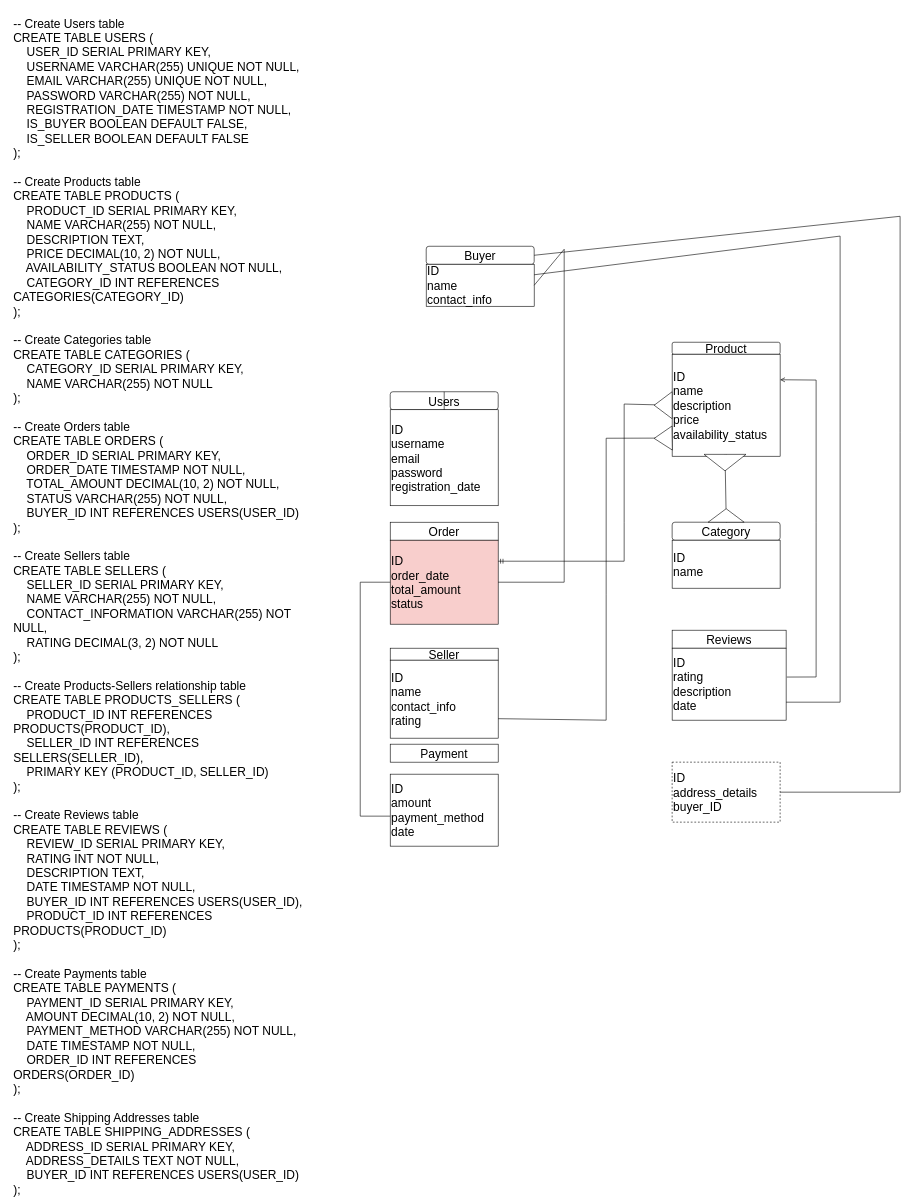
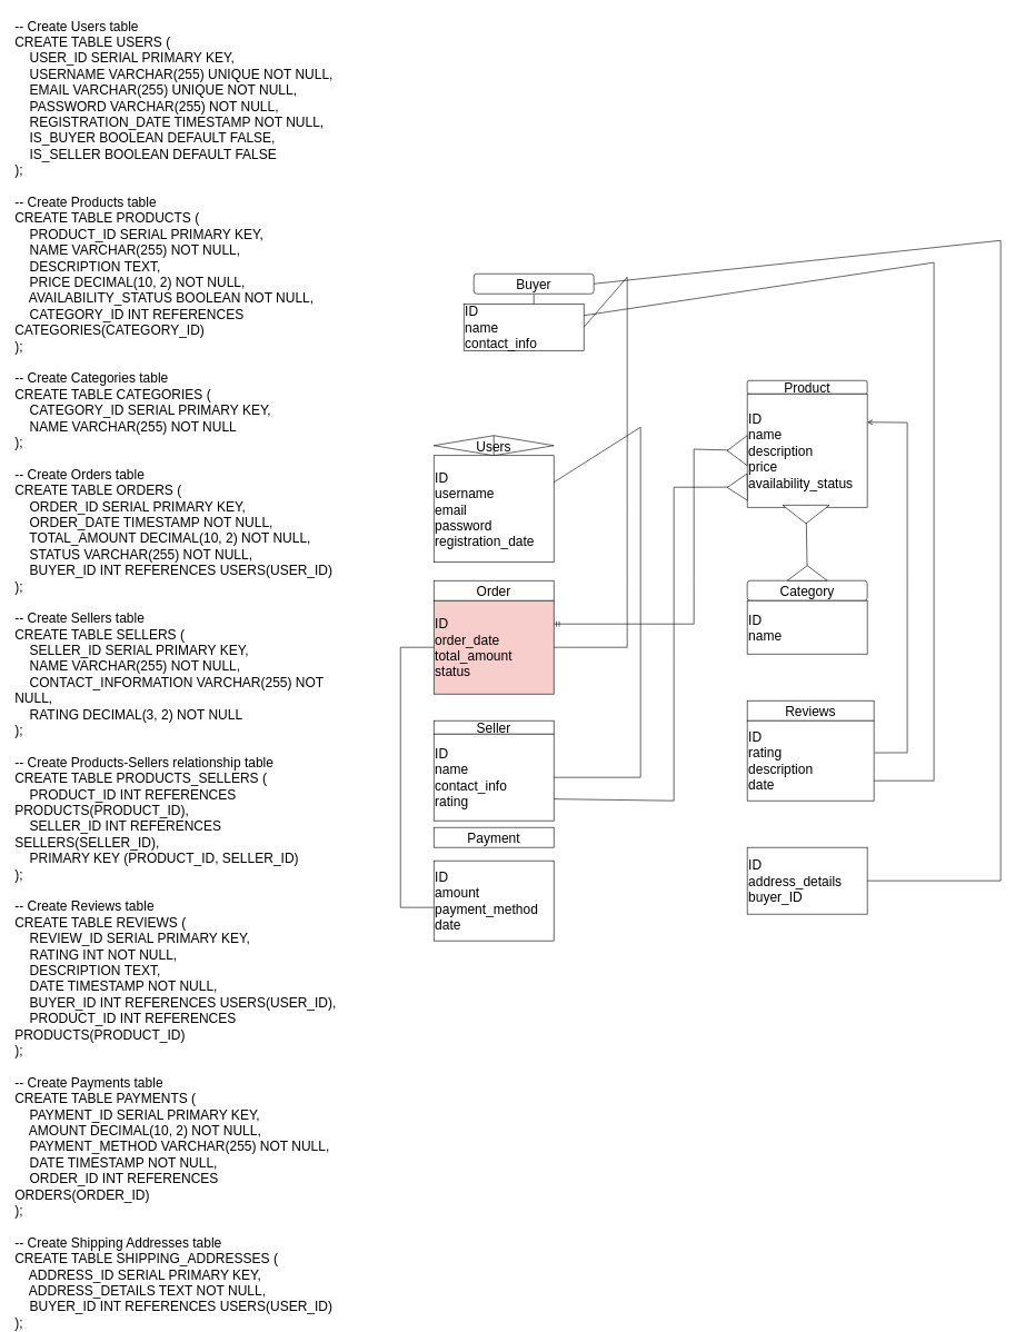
  <mxCell id="0" />
  <mxCell id="1" parent="0" />
- <mxCell id="2" value="Users" style="rounded=1;whiteSpace=wrap;html=1;fontSize=20;" parent="1" vertex="1"><mxGeometry x="650" y="652.5" width="180" height="30" as="geometry" /></mxCell>
+ <mxCell id="2" value="Users" style="rhombus;whiteSpace=wrap;html=1;fontSize=20;" parent="1" vertex="1"><mxGeometry x="650" y="652.5" width="180" height="30" as="geometry" /></mxCell>
  <mxCell id="3" value="ID&lt;br&gt;username&lt;br&gt;email&lt;br&gt;password&lt;br&gt;registration_date" style="rounded=0;whiteSpace=wrap;html=1;fontSize=20;labelPosition=center;verticalLabelPosition=middle;align=left;verticalAlign=middle;" parent="1" vertex="1"><mxGeometry x="650" y="682.5" width="180" height="160" as="geometry" /></mxCell>
  <mxCell id="4" value="Product" style="rounded=1;whiteSpace=wrap;html=1;fontSize=20;" parent="1" vertex="1"><mxGeometry x="1120" y="570" width="180" height="20" as="geometry" /></mxCell>
  <mxCell id="5" value="ID&lt;br&gt;name&lt;br&gt;description&lt;br&gt;price&lt;br&gt;availability_status" style="rounded=0;whiteSpace=wrap;html=1;fontSize=20;align=left;" parent="1" vertex="1"><mxGeometry x="1120" width="180" height="170" as="geometry" y="590" /></mxCell>
  <mxCell id="6" value="Category" style="rounded=1;whiteSpace=wrap;html=1;fontSize=20;" parent="1" vertex="1"><mxGeometry x="1120" y="870" width="180" height="30" as="geometry" /></mxCell>
  <mxCell id="7" value="ID&lt;br&gt;name" style="rounded=0;whiteSpace=wrap;html=1;fontSize=20;align=left;" parent="1" vertex="1"><mxGeometry x="1120" y="900" width="180" height="80" as="geometry" /></mxCell>
  <mxCell id="8" value="Order" style="rounded=0;whiteSpace=wrap;html=1;fontSize=20;" parent="1" vertex="1"><mxGeometry x="650" y="870" width="180" height="30" as="geometry" /></mxCell>
  <mxCell id="9" value="ID&lt;br&gt;order_date&lt;br&gt;total_amount&lt;br&gt;status" style="rounded=0;whiteSpace=wrap;html=1;fontSize=20;align=left;fillColor=#f8cecc;" parent="1" vertex="1"><mxGeometry x="650" y="900" width="180" height="140" as="geometry" /></mxCell>
  <mxCell id="10" value="Seller" style="rounded=0;whiteSpace=wrap;html=1;fontSize=20;" parent="1" vertex="1"><mxGeometry x="650" y="1080" width="180" height="20" as="geometry" /></mxCell>
  <mxCell id="11" value="ID&lt;br&gt;name&lt;br&gt;contact_info&lt;br&gt;rating" style="rounded=0;whiteSpace=wrap;html=1;fontSize=20;align=left;" parent="1" vertex="1"><mxGeometry x="650" y="1100" width="180" height="130" as="geometry" /></mxCell>
  <mxCell id="12" value="Reviews" style="rounded=0;whiteSpace=wrap;html=1;fontSize=20;" parent="1" vertex="1"><mxGeometry x="1120" y="1050" width="190" height="30" as="geometry" /></mxCell>
  <mxCell id="13" value="ID&lt;br&gt;rating&lt;br&gt;description&lt;br&gt;date" style="rounded=0;whiteSpace=wrap;html=1;fontSize=20;align=left;" parent="1" vertex="1"><mxGeometry x="1120" y="1080" width="190" height="120" as="geometry" /></mxCell>
  <mxCell id="14" value="Payment" style="rounded=0;whiteSpace=wrap;html=1;fontSize=20;" parent="1" vertex="1"><mxGeometry x="650" y="1240" width="180" height="30" as="geometry" /></mxCell>
  <mxCell id="15" value="ID&lt;br&gt;amount&lt;br&gt;payment_method&lt;br&gt;date" style="rounded=0;whiteSpace=wrap;html=1;fontSize=20;align=left;" parent="1" vertex="1"><mxGeometry x="650" y="1290" width="180" height="120" as="geometry" /></mxCell>
- <mxCell id="16" value="ID&lt;br&gt;address_details&lt;br&gt;buyer_ID" style="rounded=0;whiteSpace=wrap;html=1;fontSize=20;align=left;dashed=1;" parent="1" vertex="1"><mxGeometry x="1120" y="1270" width="180" height="100" as="geometry" /></mxCell>
+ <mxCell id="16" value="ID&lt;br&gt;address_details&lt;br&gt;buyer_ID" style="rounded=0;whiteSpace=wrap;html=1;fontSize=20;align=left;" parent="1" vertex="1"><mxGeometry x="1120" y="1270" width="180" height="100" as="geometry" /></mxCell>
+ <mxCell id="17" value="" style="endArrow=none;html=1;rounded=0;entryX=1;entryY=0.25;entryDx=0;entryDy=0;exitX=1;exitY=0.5;exitDx=0;exitDy=0;" parent="1" source="11" target="3" edge="1"><mxGeometry width="50" height="50" relative="1" as="geometry"><mxPoint x="1090" y="1120" as="sourcePoint" /><mxPoint x="1140" y="1070" as="targetPoint" /><Array as="points"><mxPoint x="960" y="1165" /><mxPoint x="960" y="870" /><mxPoint x="960" y="760" /><mxPoint x="960" y="640" /></Array></mxGeometry></mxCell>
  <mxCell id="18" value="" style="endArrow=none;html=1;rounded=0;entryX=0.5;entryY=1;entryDx=0;entryDy=0;" parent="1" source="22" target="5" edge="1"><mxGeometry width="50" height="50" relative="1" as="geometry"><mxPoint x="1210" y="870" as="sourcePoint" /><mxPoint x="1140" y="1070" as="targetPoint" /></mxGeometry></mxCell>
  <mxCell id="19" value="" style="endArrow=none;html=1;rounded=0;entryX=0.5;entryY=1;entryDx=0;entryDy=0;" parent="1" target="20" edge="1"><mxGeometry width="50" height="50" relative="1" as="geometry"><mxPoint x="1210" y="870" as="sourcePoint" /><mxPoint x="1210" y="760" as="targetPoint" /></mxGeometry></mxCell>
  <mxCell id="20" value="" style="triangle;whiteSpace=wrap;html=1;rotation=-90;" parent="1" vertex="1"><mxGeometry x="1198.75" y="828.75" width="22.5" height="60" as="geometry" /></mxCell>
  <mxCell id="21" value="" style="endArrow=none;html=1;rounded=0;entryX=0;entryY=0.5;entryDx=0;entryDy=0;" parent="1" source="20" target="22" edge="1"><mxGeometry width="50" height="50" relative="1" as="geometry"><mxPoint x="1210" y="848" as="sourcePoint" /><mxPoint x="1210" y="760" as="targetPoint" /></mxGeometry></mxCell>
  <mxCell id="22" value="" style="triangle;whiteSpace=wrap;html=1;rotation=90;" parent="1" vertex="1"><mxGeometry x="1194.38" y="735.63" width="27.5" height="70" as="geometry" /></mxCell>
  <mxCell id="23" style="edgeStyle=orthogonalEdgeStyle;rounded=0;orthogonalLoop=1;jettySize=auto;html=1;entryX=0.444;entryY=0.444;entryDx=0;entryDy=0;entryPerimeter=0;" parent="1" source="24" target="25" edge="1"><mxGeometry relative="1" as="geometry" /></mxCell>
  <mxCell id="24" value="Buyer" style="whiteSpace=wrap;html=1;fontSize=20;rounded=1;" parent="1" vertex="1"><mxGeometry x="710" y="410" width="180" height="30" as="geometry" /></mxCell>
- <mxCell id="25" value="ID&lt;br&gt;name&lt;br&gt;contact_info" style="rounded=0;whiteSpace=wrap;html=1;fontSize=20;align=left;" parent="1" vertex="1"><mxGeometry x="710" y="440" width="180" height="70" as="geometry" /></mxCell>
+ <mxCell id="25" value="ID&lt;br&gt;name&lt;br&gt;contact_info" style="rounded=0;whiteSpace=wrap;html=1;fontSize=20;align=left;" parent="1" vertex="1"><mxGeometry x="695" y="455" width="180" height="70" as="geometry" /></mxCell>
  <mxCell id="26" value="" style="endArrow=none;html=1;rounded=0;exitX=0.5;exitY=0;exitDx=0;exitDy=0;" parent="1" source="2" target="3" edge="1"><mxGeometry width="50" height="50" relative="1" as="geometry"><mxPoint x="750" y="560" as="sourcePoint" /><mxPoint x="890" y="290" as="targetPoint" /></mxGeometry></mxCell>
  <mxCell id="27" value="" style="endArrow=none;html=1;rounded=0;exitX=1;exitY=0.5;exitDx=0;exitDy=0;entryX=1;entryY=0.5;entryDx=0;entryDy=0;" parent="1" source="9" target="25" edge="1"><mxGeometry width="50" height="50" relative="1" as="geometry"><mxPoint x="840" y="860" as="sourcePoint" /><mxPoint x="890" y="810" as="targetPoint" /><Array as="points"><mxPoint x="940" y="970" /><mxPoint x="940" y="415" /></Array></mxGeometry></mxCell>
  <mxCell id="28" value="" style="endArrow=ERmany;html=1;rounded=0;entryX=0;entryY=0.5;entryDx=0;entryDy=0;exitX=1;exitY=0.25;exitDx=0;exitDy=0;endFill=0;startArrow=ERmandOne;startFill=0;" parent="1" source="9" target="29" edge="1"><mxGeometry width="50" height="50" relative="1" as="geometry"><mxPoint x="830" y="935" as="sourcePoint" /><mxPoint x="1120" y="675" as="targetPoint" /><Array as="points"><mxPoint x="1040" y="935" /><mxPoint x="1040" y="870" /><mxPoint x="1040" y="673" /></Array></mxGeometry></mxCell>
  <mxCell id="29" value="" style="triangle;whiteSpace=wrap;html=1;rotation=-180;strokeWidth=1;" parent="1" vertex="1"><mxGeometry x="1090" y="652.5" width="30" height="45" as="geometry" /></mxCell>
  <mxCell id="30" value="" style="endArrow=none;html=1;rounded=0;exitX=1;exitY=0.75;exitDx=0;exitDy=0;entryX=0;entryY=0.5;entryDx=0;entryDy=0;" parent="1" source="11" target="31" edge="1"><mxGeometry width="50" height="50" relative="1" as="geometry"><mxPoint x="830" y="1198" as="sourcePoint" /><mxPoint x="1115" y="734" as="targetPoint" /><Array as="points"><mxPoint x="1010" y="1200" /><mxPoint x="1010" y="990" /><mxPoint x="1010" y="730" /></Array></mxGeometry></mxCell>
  <mxCell id="31" value="" style="triangle;whiteSpace=wrap;html=1;rotation=-181;" parent="1" vertex="1"><mxGeometry x="1090" y="710" width="30" height="40" as="geometry" /></mxCell>
  <mxCell id="32" value="" style="endArrow=open;html=1;rounded=0;entryX=1;entryY=0.25;entryDx=0;entryDy=0;exitX=1.006;exitY=0.401;exitDx=0;exitDy=0;exitPerimeter=0;" parent="1" source="13" target="5" edge="1"><mxGeometry width="50" height="50" relative="1" as="geometry"><mxPoint x="1310" y="1110" as="sourcePoint" /><mxPoint x="890" y="890" as="targetPoint" /><Array as="points"><mxPoint x="1360" y="1128" /><mxPoint x="1360" y="870" /><mxPoint x="1360" y="633" /></Array></mxGeometry></mxCell>
  <mxCell id="33" value="" style="endArrow=none;html=1;rounded=0;exitX=1;exitY=0.75;exitDx=0;exitDy=0;entryX=1;entryY=0.25;entryDx=0;entryDy=0;" parent="1" source="13" target="25" edge="1"><mxGeometry width="50" height="50" relative="1" as="geometry"><mxPoint x="840" y="940" as="sourcePoint" /><mxPoint x="890" y="890" as="targetPoint" /><Array as="points"><mxPoint x="1400" y="1170" /><mxPoint x="1400" y="393" /></Array></mxGeometry></mxCell>
  <mxCell id="34" value="" style="endArrow=none;html=1;rounded=0;entryX=0;entryY=0.5;entryDx=0;entryDy=0;" parent="1" target="9" edge="1"><mxGeometry width="50" height="50" relative="1" as="geometry"><mxPoint x="650" y="1360" as="sourcePoint" /><mxPoint x="890" y="1010" as="targetPoint" /><Array as="points"><mxPoint x="600" y="1360" /><mxPoint x="600" y="970" /></Array></mxGeometry></mxCell>
  <mxCell id="35" value="" style="endArrow=none;html=1;rounded=0;exitX=1;exitY=0.5;exitDx=0;exitDy=0;entryX=1;entryY=0.5;entryDx=0;entryDy=0;" parent="1" source="16" target="24" edge="1"><mxGeometry width="50" height="50" relative="1" as="geometry"><mxPoint x="1060" y="880" as="sourcePoint" /><mxPoint x="1110" y="830" as="targetPoint" /><Array as="points"><mxPoint x="1500" y="1320" /><mxPoint x="1500" y="720" /><mxPoint x="1500" y="360" /></Array></mxGeometry></mxCell>
  <mxCell id="36" value="&lt;div&gt;-- Create Users table&lt;/div&gt;&lt;div&gt;CREATE TABLE USERS (&lt;/div&gt;&lt;div&gt;&amp;nbsp; &amp;nbsp; USER_ID SERIAL PRIMARY KEY,&lt;/div&gt;&lt;div&gt;&amp;nbsp; &amp;nbsp; USERNAME VARCHAR(255) UNIQUE NOT NULL,&lt;/div&gt;&lt;div&gt;&amp;nbsp; &amp;nbsp; EMAIL VARCHAR(255) UNIQUE NOT NULL,&lt;/div&gt;&lt;div&gt;&amp;nbsp; &amp;nbsp; PASSWORD VARCHAR(255) NOT NULL,&lt;/div&gt;&lt;div&gt;&amp;nbsp; &amp;nbsp; REGISTRATION_DATE TIMESTAMP NOT NULL,&lt;/div&gt;&lt;div&gt;&amp;nbsp; &amp;nbsp; IS_BUYER BOOLEAN DEFAULT FALSE,&lt;/div&gt;&lt;div&gt;&amp;nbsp; &amp;nbsp; IS_SELLER BOOLEAN DEFAULT FALSE&lt;/div&gt;&lt;div&gt;);&lt;/div&gt;&lt;div&gt;&lt;br&gt;&lt;/div&gt;&lt;div&gt;-- Create Products table&lt;/div&gt;&lt;div&gt;CREATE TABLE PRODUCTS (&lt;/div&gt;&lt;div&gt;&amp;nbsp; &amp;nbsp; PRODUCT_ID SERIAL PRIMARY KEY,&lt;/div&gt;&lt;div&gt;&amp;nbsp; &amp;nbsp; NAME VARCHAR(255) NOT NULL,&lt;/div&gt;&lt;div&gt;&amp;nbsp; &amp;nbsp; DESCRIPTION TEXT,&lt;/div&gt;&lt;div&gt;&amp;nbsp; &amp;nbsp; PRICE DECIMAL(10, 2) NOT NULL,&lt;/div&gt;&lt;div&gt;&amp;nbsp; &amp;nbsp; AVAILABILITY_STATUS BOOLEAN NOT NULL,&lt;/div&gt;&lt;div&gt;&amp;nbsp; &amp;nbsp; CATEGORY_ID INT REFERENCES CATEGORIES(CATEGORY_ID)&lt;/div&gt;&lt;div&gt;);&lt;/div&gt;&lt;div&gt;&lt;br&gt;&lt;/div&gt;&lt;div&gt;-- Create Categories table&lt;/div&gt;&lt;div&gt;CREATE TABLE CATEGORIES (&lt;/div&gt;&lt;div&gt;&amp;nbsp; &amp;nbsp; CATEGORY_ID SERIAL PRIMARY KEY,&lt;/div&gt;&lt;div&gt;&amp;nbsp; &amp;nbsp; NAME VARCHAR(255) NOT NULL&lt;/div&gt;&lt;div&gt;);&lt;/div&gt;&lt;div&gt;&lt;br&gt;&lt;/div&gt;&lt;div&gt;-- Create Orders table&lt;/div&gt;&lt;div&gt;CREATE TABLE ORDERS (&lt;/div&gt;&lt;div&gt;&amp;nbsp; &amp;nbsp; ORDER_ID SERIAL PRIMARY KEY,&lt;/div&gt;&lt;div&gt;&amp;nbsp; &amp;nbsp; ORDER_DATE TIMESTAMP NOT NULL,&lt;/div&gt;&lt;div&gt;&amp;nbsp; &amp;nbsp; TOTAL_AMOUNT DECIMAL(10, 2) NOT NULL,&lt;/div&gt;&lt;div&gt;&amp;nbsp; &amp;nbsp; STATUS VARCHAR(255) NOT NULL,&lt;/div&gt;&lt;div&gt;&amp;nbsp; &amp;nbsp; BUYER_ID INT REFERENCES USERS(USER_ID)&lt;/div&gt;&lt;div&gt;);&lt;/div&gt;&lt;div&gt;&lt;br&gt;&lt;/div&gt;&lt;div&gt;-- Create Sellers table&lt;/div&gt;&lt;div&gt;CREATE TABLE SELLERS (&lt;/div&gt;&lt;div&gt;&amp;nbsp; &amp;nbsp; SELLER_ID SERIAL PRIMARY KEY,&lt;/div&gt;&lt;div&gt;&amp;nbsp; &amp;nbsp; NAME VARCHAR(255) NOT NULL,&lt;/div&gt;&lt;div&gt;&amp;nbsp; &amp;nbsp; CONTACT_INFORMATION VARCHAR(255) NOT NULL,&lt;/div&gt;&lt;div&gt;&amp;nbsp; &amp;nbsp; RATING DECIMAL(3, 2) NOT NULL&lt;/div&gt;&lt;div&gt;);&lt;/div&gt;&lt;div&gt;&lt;br&gt;&lt;/div&gt;&lt;div&gt;-- Create Products-Sellers relationship table&lt;/div&gt;&lt;div&gt;CREATE TABLE PRODUCTS_SELLERS (&lt;/div&gt;&lt;div&gt;&amp;nbsp; &amp;nbsp; PRODUCT_ID INT REFERENCES PRODUCTS(PRODUCT_ID),&lt;/div&gt;&lt;div&gt;&amp;nbsp; &amp;nbsp; SELLER_ID INT REFERENCES SELLERS(SELLER_ID),&lt;/div&gt;&lt;div&gt;&amp;nbsp; &amp;nbsp; PRIMARY KEY (PRODUCT_ID, SELLER_ID)&lt;/div&gt;&lt;div&gt;);&lt;/div&gt;&lt;div&gt;&lt;br&gt;&lt;/div&gt;&lt;div&gt;-- Create Reviews table&lt;/div&gt;&lt;div&gt;CREATE TABLE REVIEWS (&lt;/div&gt;&lt;div&gt;&amp;nbsp; &amp;nbsp; REVIEW_ID SERIAL PRIMARY KEY,&lt;/div&gt;&lt;div&gt;&amp;nbsp; &amp;nbsp; RATING INT NOT NULL,&lt;/div&gt;&lt;div&gt;&amp;nbsp; &amp;nbsp; DESCRIPTION TEXT,&lt;/div&gt;&lt;div&gt;&amp;nbsp; &amp;nbsp; DATE TIMESTAMP NOT NULL,&lt;/div&gt;&lt;div&gt;&amp;nbsp; &amp;nbsp; BUYER_ID INT REFERENCES USERS(USER_ID),&lt;/div&gt;&lt;div&gt;&amp;nbsp; &amp;nbsp; PRODUCT_ID INT REFERENCES PRODUCTS(PRODUCT_ID)&lt;/div&gt;&lt;div&gt;);&lt;/div&gt;&lt;div&gt;&lt;br&gt;&lt;/div&gt;&lt;div&gt;-- Create Payments table&lt;/div&gt;&lt;div&gt;CREATE TABLE PAYMENTS (&lt;/div&gt;&lt;div&gt;&amp;nbsp; &amp;nbsp; PAYMENT_ID SERIAL PRIMARY KEY,&lt;/div&gt;&lt;div&gt;&amp;nbsp; &amp;nbsp; AMOUNT DECIMAL(10, 2) NOT NULL,&lt;/div&gt;&lt;div&gt;&amp;nbsp; &amp;nbsp; PAYMENT_METHOD VARCHAR(255) NOT NULL,&lt;/div&gt;&lt;div&gt;&amp;nbsp; &amp;nbsp; DATE TIMESTAMP NOT NULL,&lt;/div&gt;&lt;div&gt;&amp;nbsp; &amp;nbsp; ORDER_ID INT REFERENCES ORDERS(ORDER_ID)&lt;/div&gt;&lt;div&gt;);&lt;/div&gt;&lt;div&gt;&lt;br&gt;&lt;/div&gt;&lt;div&gt;-- Create Shipping Addresses table&lt;/div&gt;&lt;div&gt;CREATE TABLE SHIPPING_ADDRESSES (&lt;/div&gt;&lt;div&gt;&amp;nbsp; &amp;nbsp; ADDRESS_ID SERIAL PRIMARY KEY,&lt;/div&gt;&lt;div&gt;&amp;nbsp; &amp;nbsp; ADDRESS_DETAILS TEXT NOT NULL,&lt;/div&gt;&lt;div&gt;&amp;nbsp; &amp;nbsp; BUYER_ID INT REFERENCES USERS(USER_ID)&lt;/div&gt;&lt;div&gt;);&lt;/div&gt;" style="text;html=1;strokeColor=none;fillColor=none;align=left;verticalAlign=top;whiteSpace=wrap;rounded=0;fontSize=20;" parent="1" vertex="1"><mxGeometry x="20" y="20" width="490" height="1693" as="geometry" /></mxCell>
